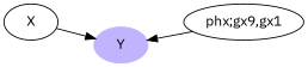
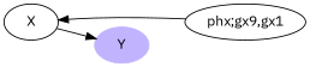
  digraph {
    fontname="IBM Plex Sans"
    rankdir=LR
    node [fontname="IBM Plex Sans" shape=ellipse]
    edge [fontname="IBM Plex Sans"]
    n1 [label="phx;gx9,gx1"]
    n2 [color=".7 .3 1.0" label=Y style=filled]
    n3 [label=X]
    subgraph sub_1 {
      rank=sink
      n1
    }
-   n1 -> n2
+   n1 -> n3
    n3 -> n2
  }
